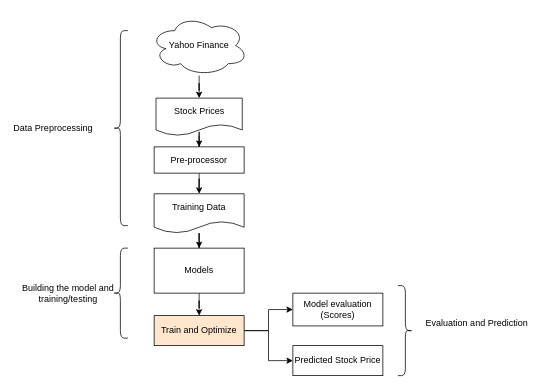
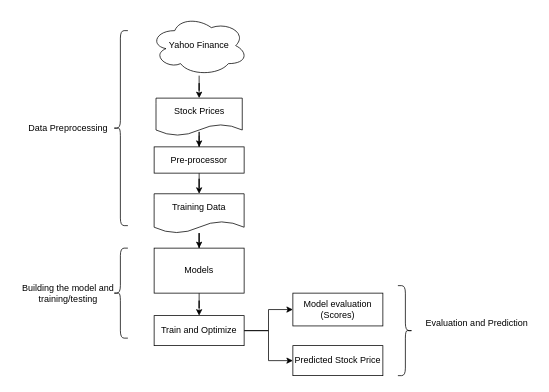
  <mxCell id="0" />
  <mxCell id="1" parent="0" />
  <mxCell id="2" value="" style="edgeStyle=orthogonalEdgeStyle;rounded=0;orthogonalLoop=1;jettySize=auto;html=1;" edge="1" parent="1" source="3" target="5"><mxGeometry relative="1" as="geometry" /></mxCell>
  <mxCell id="3" value="Yahoo Finance" style="ellipse;shape=cloud;whiteSpace=wrap;html=1;" vertex="1" parent="1"><mxGeometry x="200" y="20" width="130" height="80" as="geometry" /></mxCell>
  <mxCell id="4" value="" style="edgeStyle=orthogonalEdgeStyle;rounded=0;orthogonalLoop=1;jettySize=auto;html=1;" edge="1" parent="1" source="5" target="7"><mxGeometry relative="1" as="geometry" /></mxCell>
  <mxCell id="5" value="Stock Prices" style="shape=document;whiteSpace=wrap;html=1;boundedLbl=1;" vertex="1" parent="1"><mxGeometry x="207.5" y="130" width="115" height="50" as="geometry" /></mxCell>
  <mxCell id="6" value="" style="edgeStyle=orthogonalEdgeStyle;rounded=0;orthogonalLoop=1;jettySize=auto;html=1;" edge="1" parent="1" source="7" target="9"><mxGeometry relative="1" as="geometry" /></mxCell>
  <mxCell id="7" value="Pre-processor" style="whiteSpace=wrap;html=1;" vertex="1" parent="1"><mxGeometry x="205" y="195" width="120" height="35" as="geometry" /></mxCell>
  <mxCell id="8" value="" style="edgeStyle=orthogonalEdgeStyle;rounded=0;orthogonalLoop=1;jettySize=auto;html=1;" edge="1" parent="1" source="9" target="11"><mxGeometry relative="1" as="geometry" /></mxCell>
  <mxCell id="9" value="Training Data" style="shape=document;whiteSpace=wrap;html=1;boundedLbl=1;" vertex="1" parent="1"><mxGeometry x="205" y="257.5" width="120" height="52.5" as="geometry" /></mxCell>
  <mxCell id="10" value="" style="edgeStyle=orthogonalEdgeStyle;rounded=0;orthogonalLoop=1;jettySize=auto;html=1;" edge="1" parent="1" source="11" target="14"><mxGeometry relative="1" as="geometry" /></mxCell>
  <mxCell id="11" value="Models" style="whiteSpace=wrap;html=1;rounded=0;" vertex="1" parent="1"><mxGeometry x="205" y="330" width="120" height="60" as="geometry" /></mxCell>
  <mxCell id="12" value="" style="edgeStyle=orthogonalEdgeStyle;rounded=0;orthogonalLoop=1;jettySize=auto;html=1;" edge="1" parent="1" source="14" target="15"><mxGeometry relative="1" as="geometry" /></mxCell>
  <mxCell id="13" value="" style="edgeStyle=orthogonalEdgeStyle;rounded=0;orthogonalLoop=1;jettySize=auto;html=1;" edge="1" parent="1" source="14" target="16"><mxGeometry relative="1" as="geometry" /></mxCell>
- <mxCell id="14" value="Train and Optimize" style="whiteSpace=wrap;html=1;fillColor=#ffe6cc;" vertex="1" parent="1"><mxGeometry x="205" y="420" width="120" height="40" as="geometry" /></mxCell>
+ <mxCell id="14" value="Train and Optimize" style="whiteSpace=wrap;html=1;" vertex="1" parent="1"><mxGeometry x="205" y="420" width="120" height="40" as="geometry" /></mxCell>
  <mxCell id="15" value="Model evaluation&lt;br&gt;(Scores)" style="whiteSpace=wrap;html=1;" vertex="1" parent="1"><mxGeometry x="390" y="390" width="120" height="43.75" as="geometry" /></mxCell>
  <mxCell id="16" value="Predicted Stock Price" style="whiteSpace=wrap;html=1;" vertex="1" parent="1"><mxGeometry x="390" y="460" width="120" height="40" as="geometry" /></mxCell>
  <mxCell id="17" value="" style="shape=curlyBracket;whiteSpace=wrap;html=1;rounded=1;size=0.5;" vertex="1" parent="1"><mxGeometry x="150" y="40" width="20" height="260" as="geometry" /></mxCell>
- <mxCell id="18" value="Data Preprocessing" style="text;html=1;align=center;verticalAlign=middle;resizable=0;points=[];autosize=1;strokeColor=none;fillColor=none;" vertex="1" parent="1"><mxGeometry x="10" y="160" width="120" height="20" as="geometry" /></mxCell>
+ <mxCell id="18" value="Data Preprocessing" style="text;html=1;align=center;verticalAlign=middle;resizable=0;points=[];autosize=1;strokeColor=none;fillColor=none;" vertex="1" parent="1"><mxGeometry x="30" y="160" width="120" height="20" as="geometry" /></mxCell>
  <mxCell id="19" value="" style="shape=curlyBracket;whiteSpace=wrap;html=1;rounded=1;" vertex="1" parent="1"><mxGeometry x="150" y="330" width="20" height="120" as="geometry" /></mxCell>
  <mxCell id="20" value="Building the model and&lt;br&gt;training/testing" style="text;html=1;align=center;verticalAlign=middle;resizable=0;points=[];autosize=1;strokeColor=none;fillColor=none;" vertex="1" parent="1"><mxGeometry y="375" width="140" height="30" as="geometry" x="20" /></mxCell>
  <mxCell id="21" value="" style="shape=curlyBracket;whiteSpace=wrap;html=1;rounded=1;flipH=1;" vertex="1" parent="1"><mxGeometry x="530" y="380" width="20" height="120" as="geometry" /></mxCell>
  <mxCell id="22" value="Evaluation and Prediction" style="text;html=1;align=center;verticalAlign=middle;resizable=0;points=[];autosize=1;strokeColor=none;fillColor=none;" vertex="1" parent="1"><mxGeometry x="560" y="420" width="150" height="20" as="geometry" /></mxCell>
